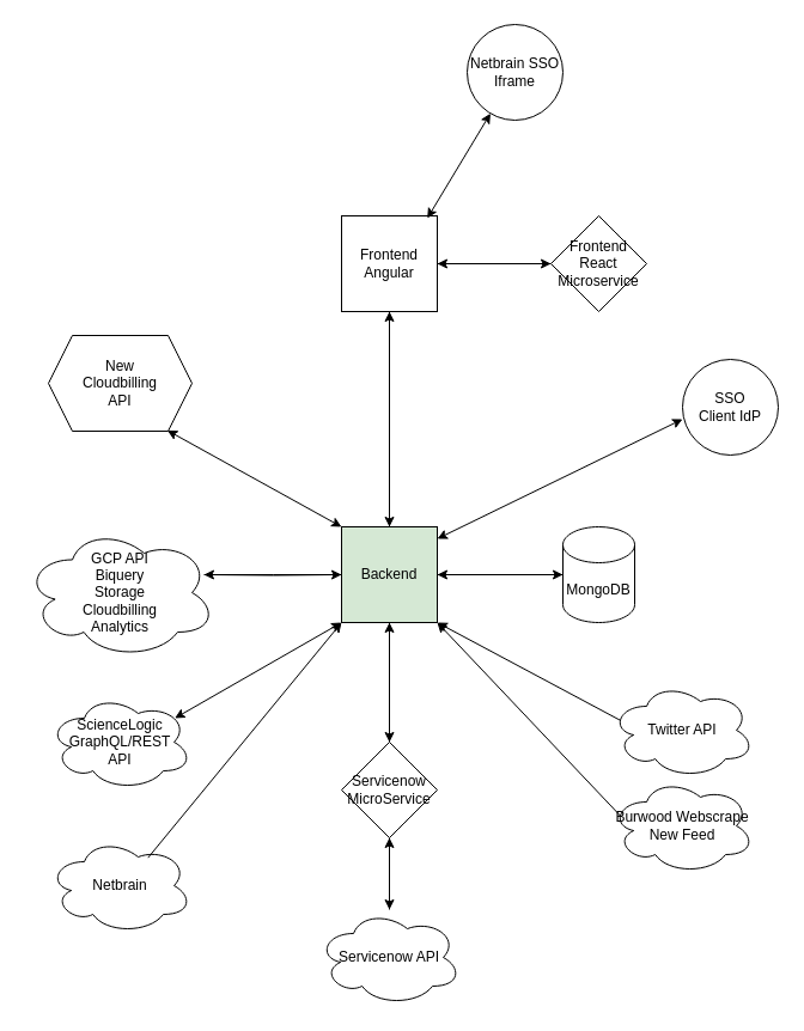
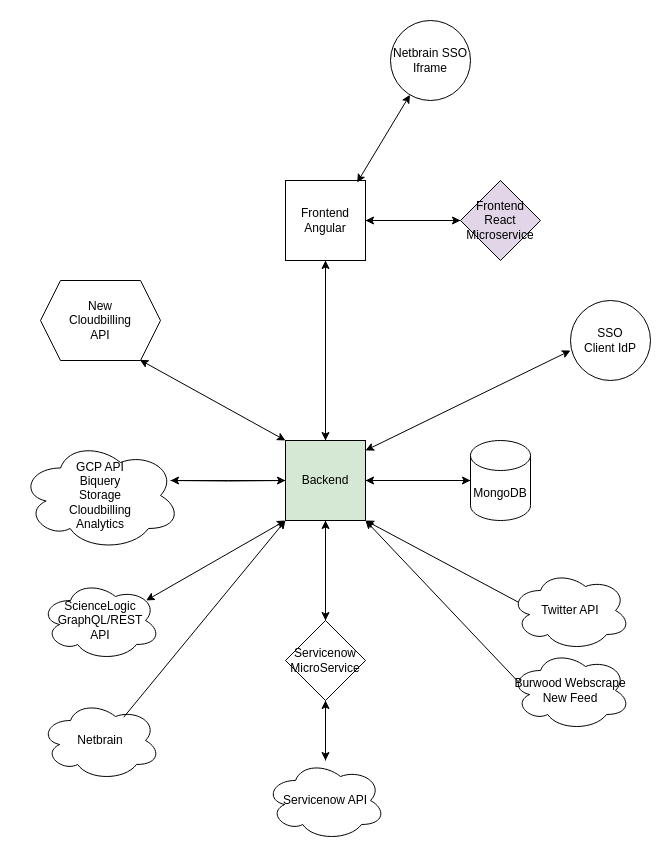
  <mxCell id="0" />
  <mxCell id="1" parent="0" />
  <mxCell id="2" style="edgeStyle=orthogonalEdgeStyle;rounded=0;orthogonalLoop=1;jettySize=auto;html=1;entryX=1;entryY=0.5;entryDx=0;entryDy=0;" edge="1" parent="1" source="3" target="8"><mxGeometry relative="1" as="geometry" /></mxCell>
  <mxCell id="3" value="MongoDB" style="shape=cylinder3;whiteSpace=wrap;html=1;boundedLbl=1;backgroundOutline=1;size=15;" vertex="1" parent="1"><mxGeometry x="470" y="440" width="60" height="80" as="geometry" /></mxCell>
  <mxCell id="4" style="edgeStyle=orthogonalEdgeStyle;rounded=0;orthogonalLoop=1;jettySize=auto;html=1;entryX=0.5;entryY=0;entryDx=0;entryDy=0;" edge="1" parent="1" source="8" target="11"><mxGeometry relative="1" as="geometry" /></mxCell>
  <mxCell id="5" style="edgeStyle=orthogonalEdgeStyle;rounded=0;orthogonalLoop=1;jettySize=auto;html=1;entryX=0;entryY=0.5;entryDx=0;entryDy=0;entryPerimeter=0;" edge="1" parent="1" source="8" target="3"><mxGeometry relative="1" as="geometry" /></mxCell>
  <mxCell id="6" style="edgeStyle=orthogonalEdgeStyle;rounded=0;orthogonalLoop=1;jettySize=auto;html=1;entryX=0.5;entryY=1;entryDx=0;entryDy=0;" edge="1" parent="1" source="8" target="14"><mxGeometry relative="1" as="geometry" /></mxCell>
  <mxCell id="7" style="edgeStyle=orthogonalEdgeStyle;rounded=0;orthogonalLoop=1;jettySize=auto;html=1;entryX=1;entryY=0.5;entryDx=0;entryDy=0;" edge="1" parent="1" source="8"><mxGeometry relative="1" as="geometry"><mxPoint x="170" y="480" as="targetPoint" /></mxGeometry></mxCell>
  <mxCell id="8" value="Backend" style="whiteSpace=wrap;html=1;aspect=fixed;fillColor=#d5e8d4;" vertex="1" parent="1"><mxGeometry x="285" y="440" width="80" height="80" as="geometry" /></mxCell>
  <mxCell id="9" style="edgeStyle=orthogonalEdgeStyle;rounded=0;orthogonalLoop=1;jettySize=auto;html=1;entryX=0.5;entryY=1;entryDx=0;entryDy=0;" edge="1" parent="1" source="11" target="8"><mxGeometry relative="1" as="geometry" /></mxCell>
  <mxCell id="10" style="edgeStyle=orthogonalEdgeStyle;rounded=0;orthogonalLoop=1;jettySize=auto;html=1;" edge="1" parent="1" source="11" target="30"><mxGeometry relative="1" as="geometry" /></mxCell>
  <mxCell id="11" value="Servicenow&lt;br&gt;MicroService" style="rhombus;whiteSpace=wrap;html=1;" vertex="1" parent="1"><mxGeometry x="285" y="620" width="80" height="80" as="geometry" /></mxCell>
  <mxCell id="12" style="edgeStyle=orthogonalEdgeStyle;rounded=0;orthogonalLoop=1;jettySize=auto;html=1;" edge="1" parent="1" source="14" target="8"><mxGeometry relative="1" as="geometry" /></mxCell>
  <mxCell id="13" style="edgeStyle=orthogonalEdgeStyle;rounded=0;orthogonalLoop=1;jettySize=auto;html=1;entryX=0;entryY=0.5;entryDx=0;entryDy=0;" edge="1" parent="1" source="14" target="16"><mxGeometry relative="1" as="geometry" /></mxCell>
  <mxCell id="14" value="Frontend&lt;br&gt;Angular" style="whiteSpace=wrap;html=1;aspect=fixed;" vertex="1" parent="1"><mxGeometry x="285" y="180" width="80" height="80" as="geometry" /></mxCell>
  <mxCell id="15" style="edgeStyle=orthogonalEdgeStyle;rounded=0;orthogonalLoop=1;jettySize=auto;html=1;entryX=1;entryY=0.5;entryDx=0;entryDy=0;" edge="1" parent="1" source="16" target="14"><mxGeometry relative="1" as="geometry" /></mxCell>
- <mxCell id="16" value="Frontend&lt;br&gt;React&lt;br&gt;Microservice" style="rhombus;whiteSpace=wrap;html=1;" vertex="1" parent="1"><mxGeometry x="460" y="180" width="80" height="80" as="geometry" /></mxCell>
+ <mxCell id="16" value="Frontend&lt;br&gt;React&lt;br&gt;Microservice" style="rhombus;whiteSpace=wrap;html=1;fillColor=#e1d5e7;" vertex="1" parent="1"><mxGeometry x="460" y="180" width="80" height="80" as="geometry" /></mxCell>
  <mxCell id="17" style="edgeStyle=orthogonalEdgeStyle;rounded=0;orthogonalLoop=1;jettySize=auto;html=1;entryX=0;entryY=0.5;entryDx=0;entryDy=0;" edge="1" parent="1" target="8"><mxGeometry relative="1" as="geometry"><mxPoint x="170" y="480" as="sourcePoint" /></mxGeometry></mxCell>
  <mxCell id="18" value="" style="endArrow=classic;startArrow=classic;html=1;entryX=0;entryY=1;entryDx=0;entryDy=0;exitX=0.88;exitY=0.25;exitDx=0;exitDy=0;exitPerimeter=0;" edge="1" parent="1" source="22" target="8"><mxGeometry width="50" height="50" relative="1" as="geometry"><mxPoint x="166.154" y="638.462" as="sourcePoint" /><mxPoint x="210" y="590" as="targetPoint" /></mxGeometry></mxCell>
  <mxCell id="19" value="SSO&lt;br&gt;Client IdP" style="ellipse;whiteSpace=wrap;html=1;aspect=fixed;" vertex="1" parent="1"><mxGeometry x="570" y="300" width="80" height="80" as="geometry" /></mxCell>
  <mxCell id="20" value="" style="endArrow=classic;startArrow=classic;html=1;entryX=0;entryY=0.625;entryDx=0;entryDy=0;entryPerimeter=0;" edge="1" parent="1" target="19"><mxGeometry width="50" height="50" relative="1" as="geometry"><mxPoint x="365" y="450" as="sourcePoint" /><mxPoint x="415" y="400" as="targetPoint" /></mxGeometry></mxCell>
  <mxCell id="21" value="&lt;span&gt;GCP API&lt;/span&gt;&lt;br&gt;&lt;span&gt;Biquery&lt;/span&gt;&lt;br&gt;&lt;span&gt;Storage&lt;/span&gt;&lt;br&gt;&lt;span&gt;Cloudbilling&lt;br&gt;Analytics&lt;br&gt;&lt;/span&gt;" style="ellipse;shape=cloud;whiteSpace=wrap;html=1;" vertex="1" parent="1"><mxGeometry x="20" y="440" width="160" height="110" as="geometry" /></mxCell>
  <mxCell id="22" value="&lt;span&gt;ScienceLogic&lt;br&gt;GraphQL/REST&lt;br&gt;API&lt;br&gt;&lt;/span&gt;" style="ellipse;shape=cloud;whiteSpace=wrap;html=1;" vertex="1" parent="1"><mxGeometry x="40" y="580" width="120" height="80" as="geometry" /></mxCell>
  <mxCell id="23" value="Twitter API" style="ellipse;shape=cloud;whiteSpace=wrap;html=1;" vertex="1" parent="1"><mxGeometry x="510" y="570" width="120" height="80" as="geometry" /></mxCell>
  <mxCell id="24" value="Burwood Webscrape&lt;br&gt;New Feed" style="ellipse;shape=cloud;whiteSpace=wrap;html=1;" vertex="1" parent="1"><mxGeometry x="510" y="650" width="120" height="80" as="geometry" /></mxCell>
  <mxCell id="25" value="" style="endArrow=classic;html=1;entryX=1;entryY=1;entryDx=0;entryDy=0;exitX=0.07;exitY=0.4;exitDx=0;exitDy=0;exitPerimeter=0;" edge="1" parent="1" source="23" target="8"><mxGeometry width="50" height="50" relative="1" as="geometry"><mxPoint x="460" y="610" as="sourcePoint" /><mxPoint x="510" y="560" as="targetPoint" /></mxGeometry></mxCell>
  <mxCell id="26" value="" style="endArrow=classic;html=1;entryX=1;entryY=1;entryDx=0;entryDy=0;exitX=0.07;exitY=0.4;exitDx=0;exitDy=0;exitPerimeter=0;" edge="1" parent="1" source="24" target="8"><mxGeometry width="50" height="50" relative="1" as="geometry"><mxPoint x="440" y="680" as="sourcePoint" /><mxPoint x="490" y="630" as="targetPoint" /></mxGeometry></mxCell>
  <mxCell id="27" value="Netbrain" style="ellipse;shape=cloud;whiteSpace=wrap;html=1;" vertex="1" parent="1"><mxGeometry x="40" y="700" width="120" height="80" as="geometry" /></mxCell>
  <mxCell id="28" value="" style="endArrow=classic;html=1;entryX=0;entryY=1;entryDx=0;entryDy=0;exitX=0.694;exitY=0.208;exitDx=0;exitDy=0;exitPerimeter=0;" edge="1" parent="1" source="27" target="8"><mxGeometry width="50" height="50" relative="1" as="geometry"><mxPoint x="200" y="700" as="sourcePoint" /><mxPoint x="250" y="650" as="targetPoint" /></mxGeometry></mxCell>
  <mxCell id="29" style="edgeStyle=orthogonalEdgeStyle;rounded=0;orthogonalLoop=1;jettySize=auto;html=1;entryX=0.5;entryY=1;entryDx=0;entryDy=0;" edge="1" parent="1" source="30" target="11"><mxGeometry relative="1" as="geometry" /></mxCell>
  <mxCell id="30" value="Servicenow API" style="ellipse;shape=cloud;whiteSpace=wrap;html=1;" vertex="1" parent="1"><mxGeometry x="265" y="760" width="120" height="80" as="geometry" /></mxCell>
  <mxCell id="31" value="Netbrain SSO&lt;br&gt;Iframe" style="ellipse;whiteSpace=wrap;html=1;aspect=fixed;" vertex="1" parent="1"><mxGeometry x="390" y="20" width="80" height="80" as="geometry" /></mxCell>
  <mxCell id="32" value="" style="endArrow=classic;startArrow=classic;html=1;exitX=0.896;exitY=0.025;exitDx=0;exitDy=0;exitPerimeter=0;" edge="1" parent="1" source="14" target="31"><mxGeometry width="50" height="50" relative="1" as="geometry"><mxPoint x="360" y="190" as="sourcePoint" /><mxPoint x="400" y="110" as="targetPoint" /></mxGeometry></mxCell>
  <mxCell id="33" value="New&lt;br&gt;Cloudbilling&lt;br&gt;API" style="shape=hexagon;perimeter=hexagonPerimeter2;whiteSpace=wrap;html=1;fixedSize=1;" vertex="1" parent="1"><mxGeometry x="40" y="280" width="120" height="80" as="geometry" /></mxCell>
  <mxCell id="34" value="" style="endArrow=classic;startArrow=classic;html=1;entryX=0;entryY=0;entryDx=0;entryDy=0;exitX=0.828;exitY=0.992;exitDx=0;exitDy=0;exitPerimeter=0;" edge="1" parent="1" source="33" target="8"><mxGeometry width="50" height="50" relative="1" as="geometry"><mxPoint x="190" y="420" as="sourcePoint" /><mxPoint x="240" y="370" as="targetPoint" /></mxGeometry></mxCell>
